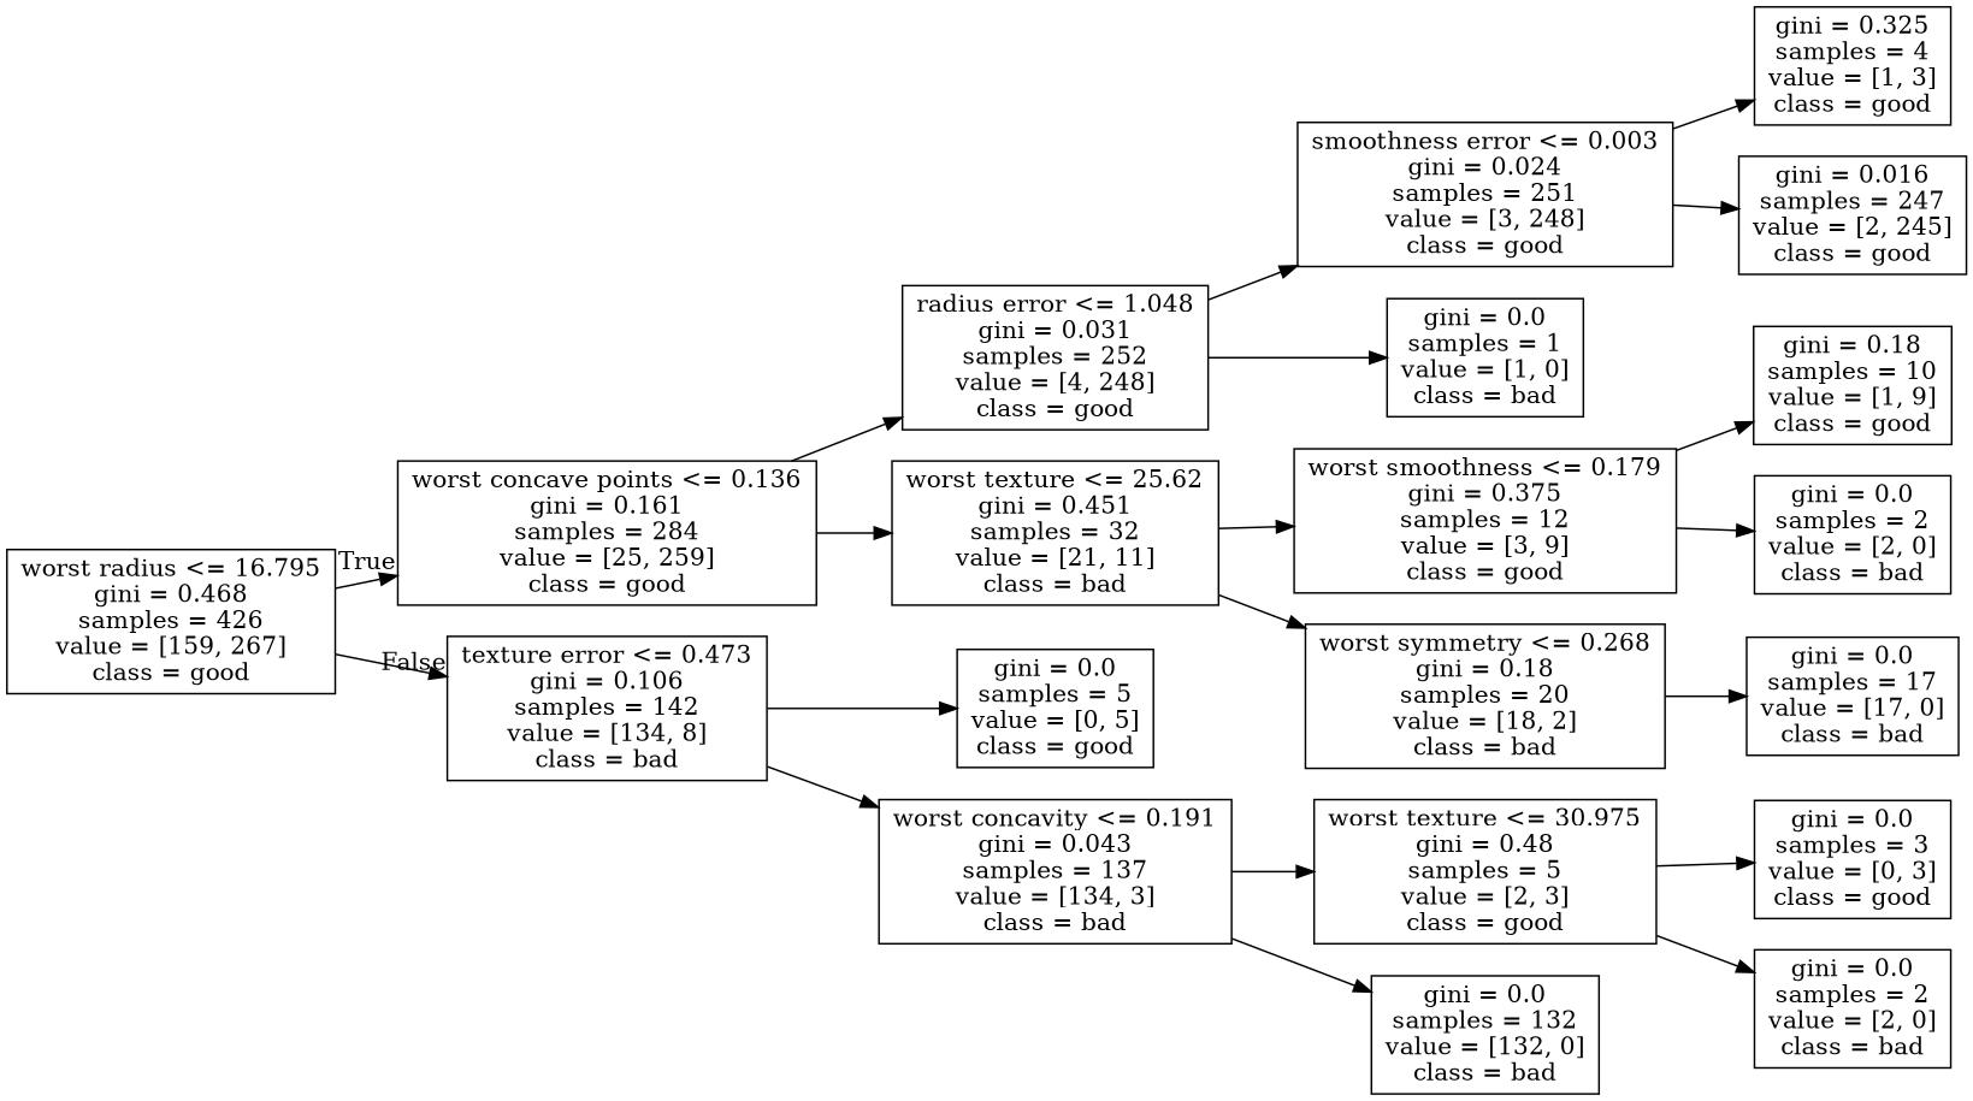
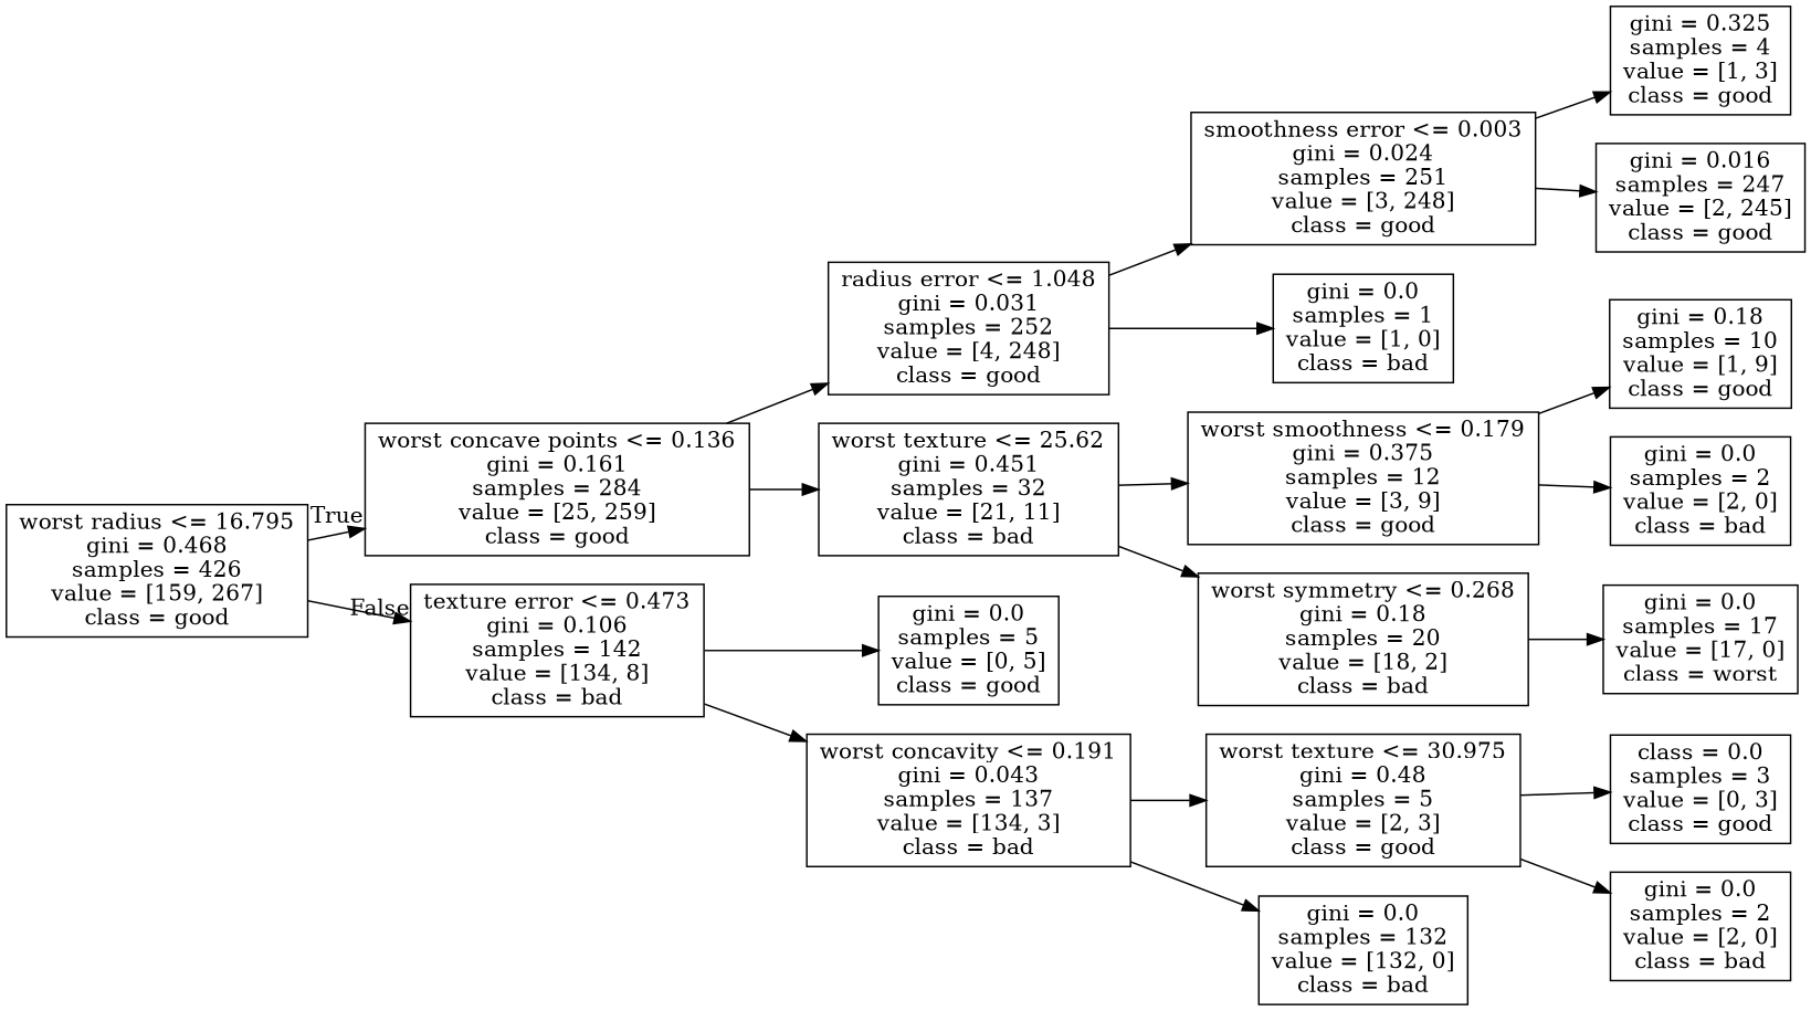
  digraph {
    rankdir=LR
    node [shape=box]
    n1 [label="worst radius <= 16.795\ngini = 0.468\nsamples = 426\nvalue = [159, 267]\nclass = good"]
    n2 [label="worst concave points <= 0.136\ngini = 0.161\nsamples = 284\nvalue = [25, 259]\nclass = good"]
    n3 [label="texture error <= 0.473\ngini = 0.106\nsamples = 142\nvalue = [134, 8]\nclass = bad"]
    n4 [label="radius error <= 1.048\ngini = 0.031\nsamples = 252\nvalue = [4, 248]\nclass = good"]
    n5 [label="worst texture <= 25.62\ngini = 0.451\nsamples = 32\nvalue = [21, 11]\nclass = bad"]
    n6 [label="gini = 0.0\nsamples = 5\nvalue = [0, 5]\nclass = good"]
    n7 [label="worst concavity <= 0.191\ngini = 0.043\nsamples = 137\nvalue = [134, 3]\nclass = bad"]
    n8 [label="smoothness error <= 0.003\ngini = 0.024\nsamples = 251\nvalue = [3, 248]\nclass = good"]
    n9 [label="gini = 0.0\nsamples = 1\nvalue = [1, 0]\nclass = bad"]
    n10 [label="worst smoothness <= 0.179\ngini = 0.375\nsamples = 12\nvalue = [3, 9]\nclass = good"]
    n11 [label="worst symmetry <= 0.268\ngini = 0.18\nsamples = 20\nvalue = [18, 2]\nclass = bad"]
    n12 [label="gini = 0.325\nsamples = 4\nvalue = [1, 3]\nclass = good"]
    n13 [label="gini = 0.016\nsamples = 247\nvalue = [2, 245]\nclass = good"]
    n14 [label="gini = 0.18\nsamples = 10\nvalue = [1, 9]\nclass = good"]
    n15 [label="gini = 0.0\nsamples = 2\nvalue = [2, 0]\nclass = bad"]
-   n16 [label="gini = 0.0\nsamples = 17\nvalue = [17, 0]\nclass = bad"]
+   n16 [label="gini = 0.0\nsamples = 17\nvalue = [17, 0]\nclass = worst"]
    n17 [label="worst texture <= 30.975\ngini = 0.48\nsamples = 5\nvalue = [2, 3]\nclass = good"]
    n18 [label="gini = 0.0\nsamples = 132\nvalue = [132, 0]\nclass = bad"]
-   n19 [label="gini = 0.0\nsamples = 3\nvalue = [0, 3]\nclass = good"]
+   n19 [label="class = 0.0\nsamples = 3\nvalue = [0, 3]\nclass = good"]
    n20 [label="gini = 0.0\nsamples = 2\nvalue = [2, 0]\nclass = bad"]
    n1 -> n2 [headlabel=True labelangle=45 labeldistance=2.5]
    n1 -> n3 [headlabel=False labelangle=-45 labeldistance=2.5]
    n2 -> n4
    n2 -> n5
    n3 -> n6
    n3 -> n7
    n4 -> n8
    n4 -> n9
    n5 -> n10
    n5 -> n11
    n7 -> n17
    n7 -> n18
    n8 -> n12
    n8 -> n13
    n10 -> n14
    n10 -> n15
    n11 -> n16
    n17 -> n19
    n17 -> n20
  }
